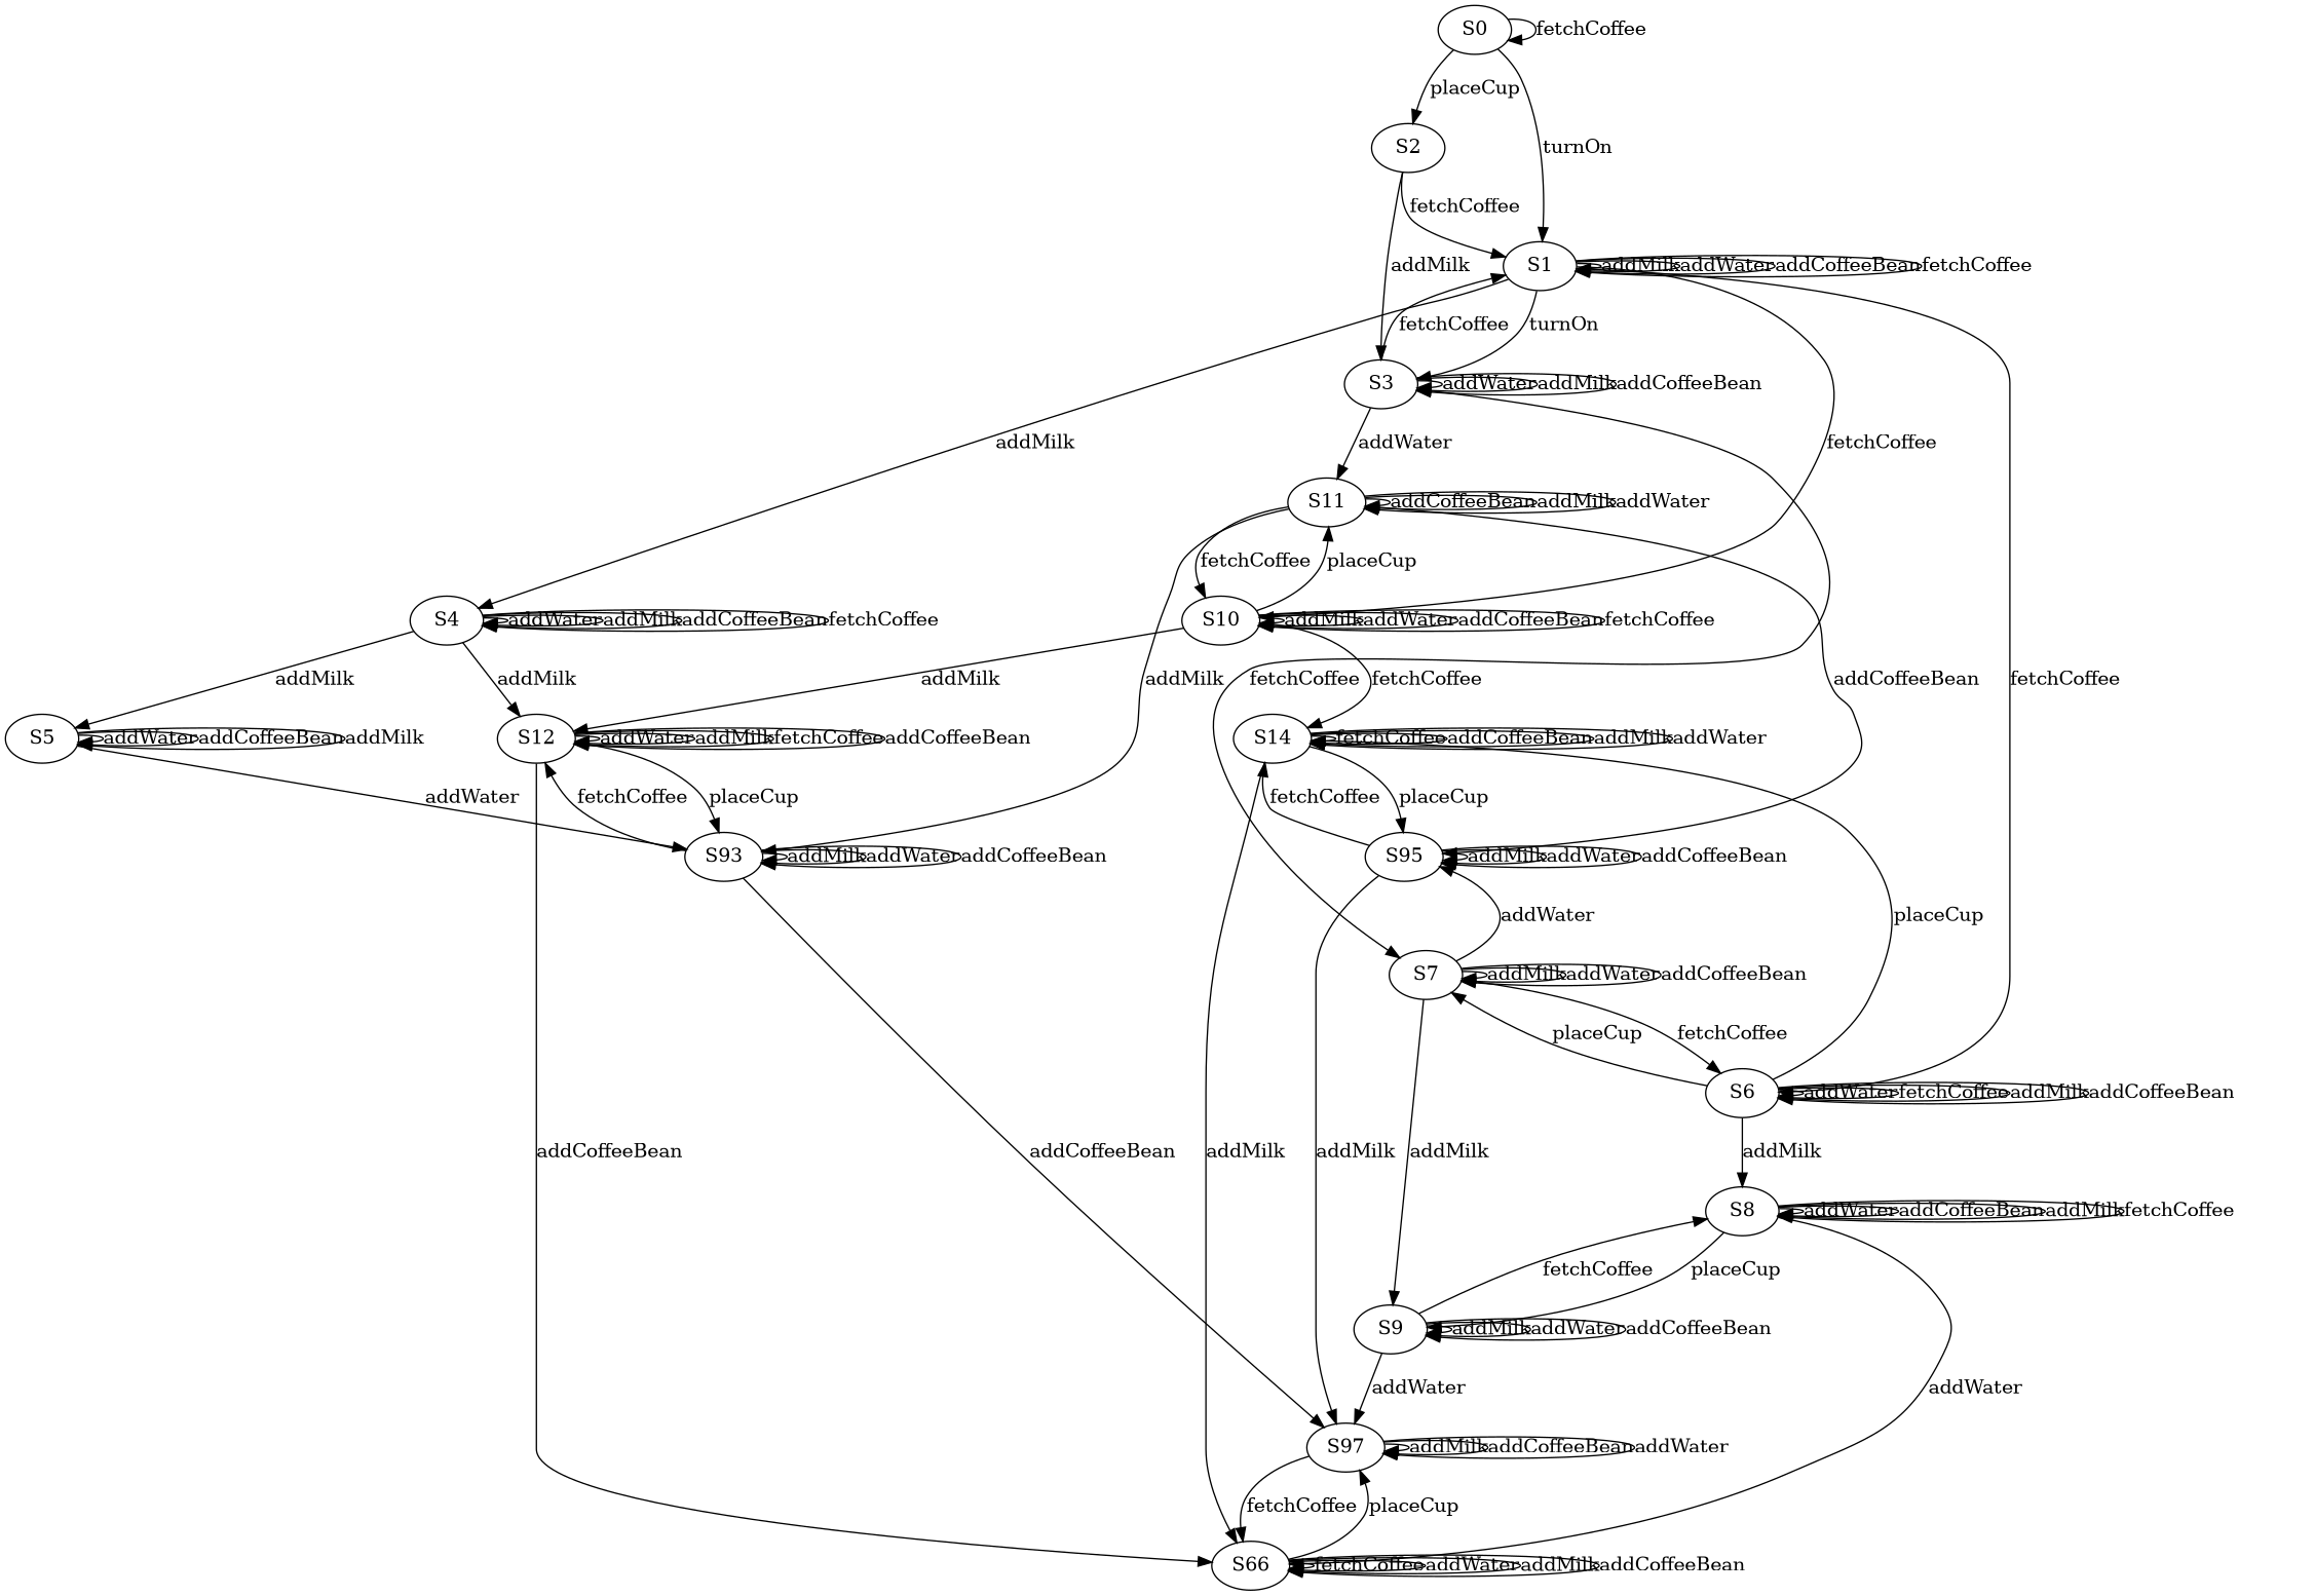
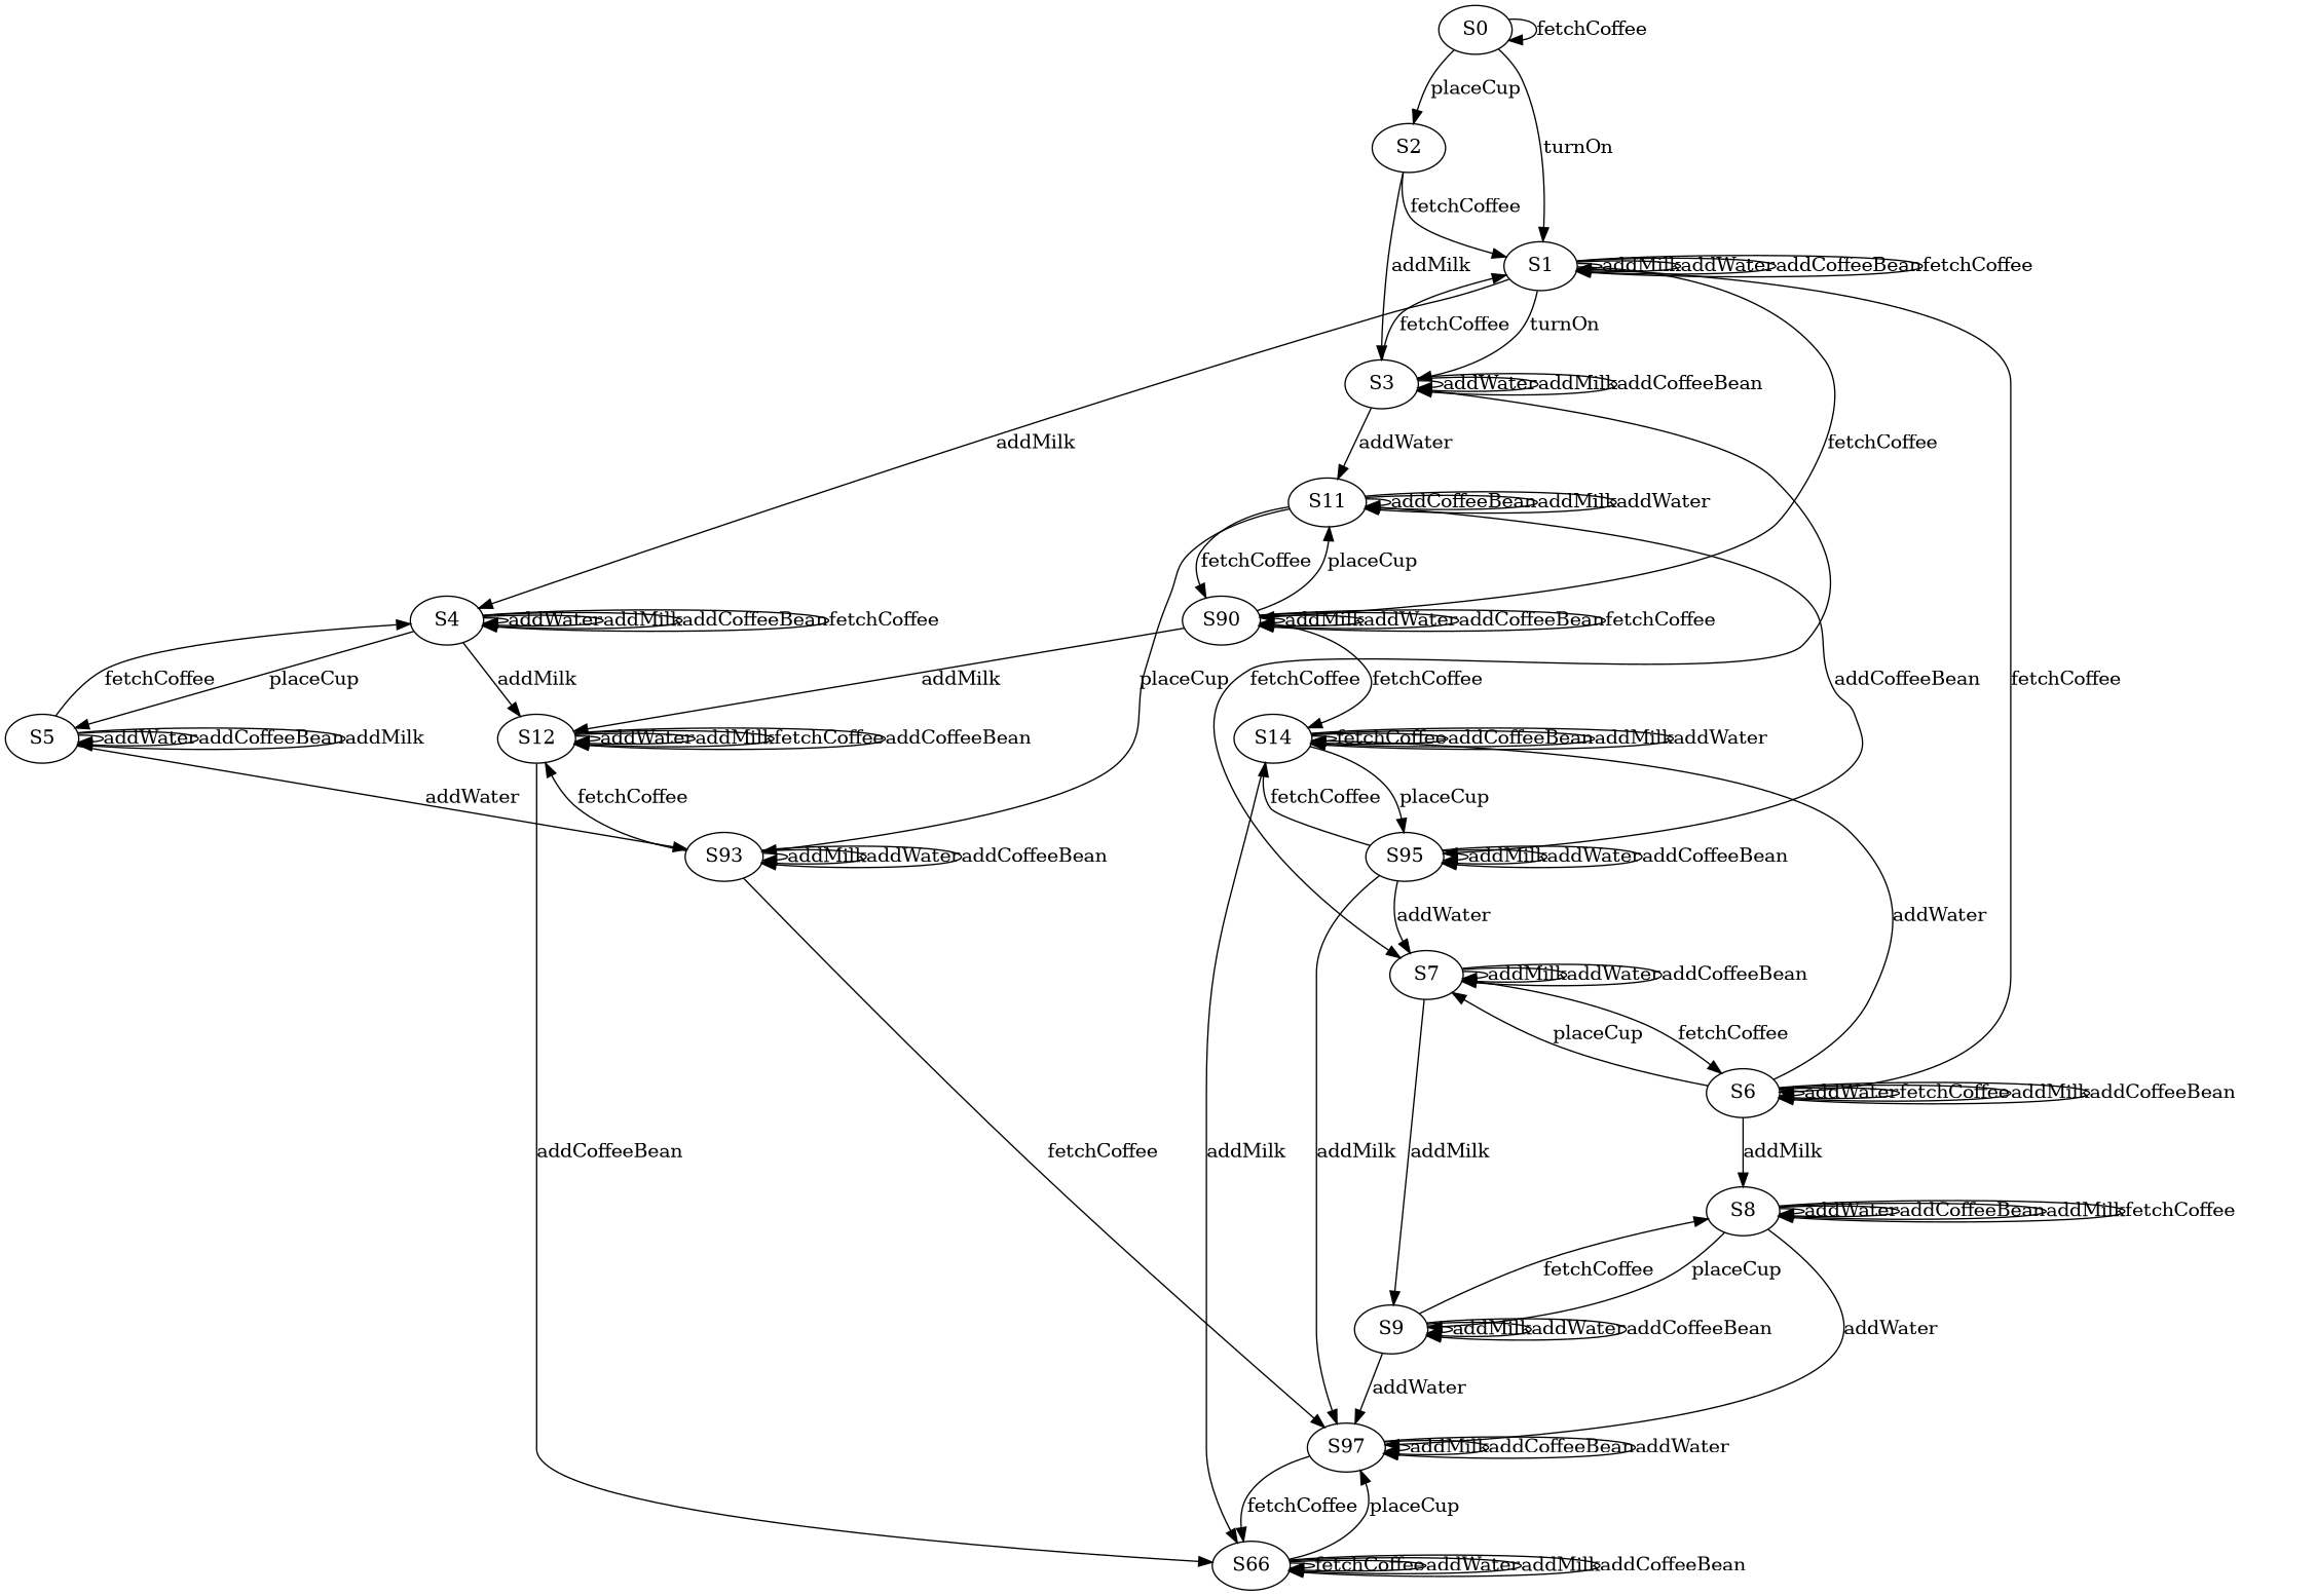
  digraph {
    S8
    S9
    n3 [label=S66]
    n4 [label=S97]
    S12
    n6 [label=S93]
    S1
    S3
-   S10
+   S10 [label=S90]
    S6
    S4
    S7
    S11
    S14
    S5
    n16 [label=S95]
    S2
    S0
    S8 -> S8 [label=addWater]
    S8 -> S8 [label=addCoffeeBean]
    S8 -> S8 [label=addMilk]
    S8 -> S8 [label=fetchCoffee]
    S8 -> S9 [label=placeCup]
-   S8 -> n3 [label=addWater]
+   S8 -> n4 [label=addWater]
    S9 -> S8 [label=fetchCoffee]
    S9 -> S9 [label=addMilk]
    S9 -> S9 [label=addWater]
    S9 -> S9 [label=addCoffeeBean]
    S9 -> n4 [label=addWater]
    n3 -> n3 [label=fetchCoffee]
    n3 -> n3 [label=addWater]
    n3 -> n3 [label=addMilk]
    n3 -> n3 [label=addCoffeeBean]
    n3 -> n4 [label=placeCup]
    n4 -> n3 [label=fetchCoffee]
    n4 -> n4 [label=addMilk]
    n4 -> n4 [label=addCoffeeBean]
    n4 -> n4 [label=addWater]
    S12 -> n3 [label=addCoffeeBean]
    S12 -> S12 [label=addWater]
    S12 -> S12 [label=addMilk]
    S12 -> S12 [label=fetchCoffee]
    S12 -> S12 [label=addCoffeeBean]
-   S12 -> n6 [label=placeCup]
-   n6 -> n4 [label=addCoffeeBean]
+   n6 -> n4 [label=fetchCoffee]
    n6 -> S12 [label=fetchCoffee]
    n6 -> n6 [label=addMilk]
    n6 -> n6 [label=addWater]
    n6 -> n6 [label=addCoffeeBean]
    S1 -> S1 [label=addMilk]
    S1 -> S1 [label=addWater]
    S1 -> S1 [label=addCoffeeBean]
    S1 -> S1 [label=fetchCoffee]
    S1 -> S3 [label=turnOn]
    S1 -> S10 [label=fetchCoffee]
    S1 -> S6 [label=fetchCoffee]
    S1 -> S4 [label=addMilk]
    S3 -> S1 [label=fetchCoffee]
    S3 -> S3 [label=addWater]
    S3 -> S3 [label=addMilk]
    S3 -> S3 [label=addCoffeeBean]
    S3 -> S7 [label=fetchCoffee]
    S3 -> S11 [label=addWater]
    S10 -> S12 [label=addMilk]
    S10 -> S10 [label=addMilk]
    S10 -> S10 [label=addWater]
    S10 -> S10 [label=addCoffeeBean]
    S10 -> S10 [label=fetchCoffee]
    S10 -> S11 [label=placeCup]
    S10 -> S14 [label=fetchCoffee]
    S6 -> S8 [label=addMilk]
    S6 -> S6 [label=addWater]
    S6 -> S6 [label=fetchCoffee]
    S6 -> S6 [label=addMilk]
    S6 -> S6 [label=addCoffeeBean]
    S6 -> S7 [label=placeCup]
-   S6 -> S14 [label=placeCup]
+   S6 -> S14 [label=addWater]
    S4 -> S12 [label=addMilk]
    S4 -> S4 [label=addWater]
    S4 -> S4 [label=addMilk]
    S4 -> S4 [label=addCoffeeBean]
    S4 -> S4 [label=fetchCoffee]
-   S4 -> S5 [label=addMilk]
+   S4 -> S5 [label=placeCup]
    S7 -> S9 [label=addMilk]
    S7 -> S6 [label=fetchCoffee]
    S7 -> S7 [label=addMilk]
    S7 -> S7 [label=addWater]
    S7 -> S7 [label=addCoffeeBean]
-   S7 -> n16 [label=addWater]
-   S11 -> n6 [label=addMilk]
+   n16 -> S7 [label=addWater]
+   S11 -> n6 [label=placeCup]
    S11 -> S10 [label=fetchCoffee]
    S11 -> S11 [label=addCoffeeBean]
    S11 -> S11 [label=addMilk]
    S11 -> S11 [label=addWater]
    S11 -> n16 [label=addCoffeeBean]
    S14 -> n3 [label=addMilk]
    S14 -> S14 [label=fetchCoffee]
    S14 -> S14 [label=addCoffeeBean]
    S14 -> S14 [label=addMilk]
    S14 -> S14 [label=addWater]
    S14 -> n16 [label=placeCup]
    S5 -> n6 [label=addWater]
+   S5 -> S4 [label=fetchCoffee]
    S5 -> S5 [label=addWater]
    S5 -> S5 [label=addCoffeeBean]
    S5 -> S5 [label=addMilk]
    n16 -> n4 [label=addMilk]
    n16 -> S14 [label=fetchCoffee]
    n16 -> n16 [label=addMilk]
    n16 -> n16 [label=addWater]
    n16 -> n16 [label=addCoffeeBean]
    S2 -> S1 [label=fetchCoffee]
    S2 -> S3 [label=addMilk]
    S0 -> S1 [label=turnOn]
    S0 -> S2 [label=placeCup]
    S0 -> S0 [label=fetchCoffee]
  }
